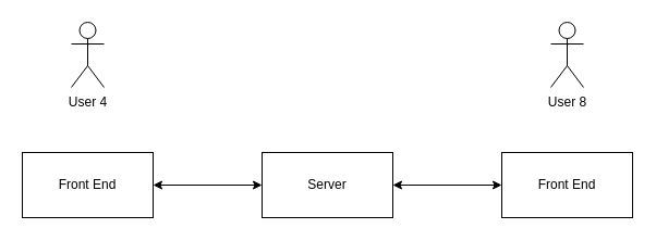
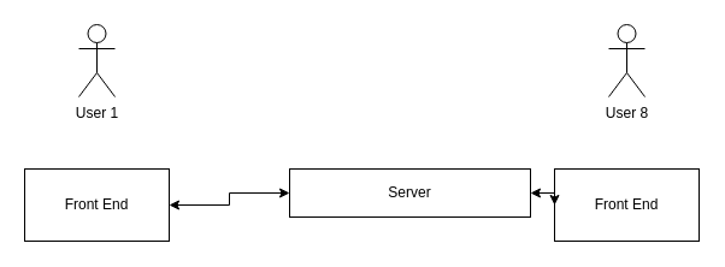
  <mxCell id="0" />
  <mxCell id="1" parent="0" />
  <mxCell id="2" style="edgeStyle=orthogonalEdgeStyle;rounded=0;orthogonalLoop=1;jettySize=auto;html=1;entryX=0;entryY=0.5;entryDx=0;entryDy=0;startArrow=classic;startFill=1;" edge="1" parent="1" source="3" target="6"><mxGeometry relative="1" as="geometry" /></mxCell>
  <mxCell id="3" value="Front End" style="rounded=0;whiteSpace=wrap;html=1;" vertex="1" parent="1"><mxGeometry x="20" y="140" width="120" height="60" as="geometry" /></mxCell>
  <mxCell id="4" value="Front End" style="rounded=0;whiteSpace=wrap;html=1;" vertex="1" parent="1"><mxGeometry x="460" y="140" width="120" height="60" as="geometry" /></mxCell>
  <mxCell id="5" style="edgeStyle=orthogonalEdgeStyle;rounded=0;orthogonalLoop=1;jettySize=auto;html=1;entryX=0;entryY=0.5;entryDx=0;entryDy=0;startArrow=classic;startFill=1;" edge="1" parent="1" source="6" target="4"><mxGeometry relative="1" as="geometry" /></mxCell>
- <mxCell id="6" value="Server" style="rounded=0;whiteSpace=wrap;html=1;" vertex="1" parent="1"><mxGeometry x="240" y="140" width="120" height="60" as="geometry" /></mxCell>
- <mxCell id="7" value="User 4" style="shape=umlActor;verticalLabelPosition=bottom;verticalAlign=top;html=1;outlineConnect=0;" vertex="1" parent="1"><mxGeometry x="65" y="20" width="30" height="60" as="geometry" /></mxCell>
+ <mxCell id="6" value="Server" style="rounded=0;whiteSpace=wrap;html=1;" vertex="1" parent="1"><mxGeometry x="240" y="140" width="200" height="40" as="geometry" /></mxCell>
+ <mxCell id="7" value="User 1" style="shape=umlActor;verticalLabelPosition=bottom;verticalAlign=top;html=1;outlineConnect=0;" vertex="1" parent="1"><mxGeometry x="65" y="20" width="30" height="60" as="geometry" /></mxCell>
  <mxCell id="8" value="User 8" style="shape=umlActor;verticalLabelPosition=bottom;verticalAlign=top;html=1;outlineConnect=0;" vertex="1" parent="1"><mxGeometry x="505" y="20" width="30" height="60" as="geometry" /></mxCell>
